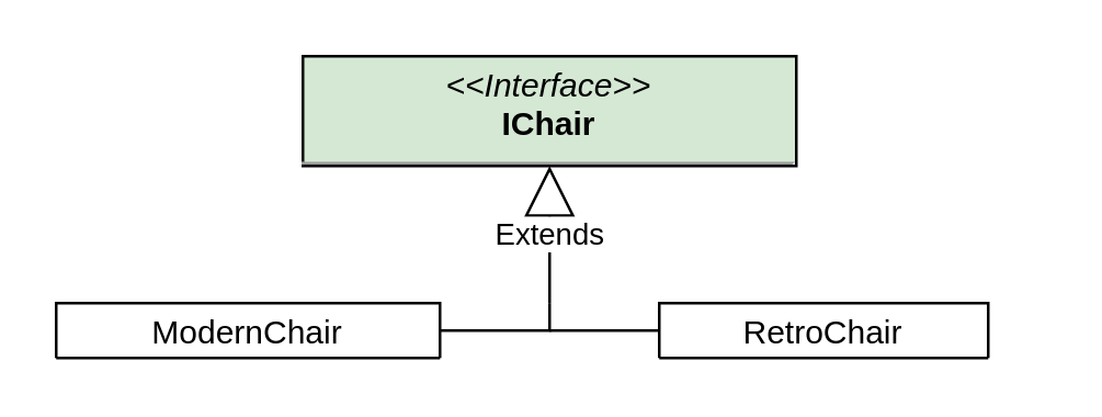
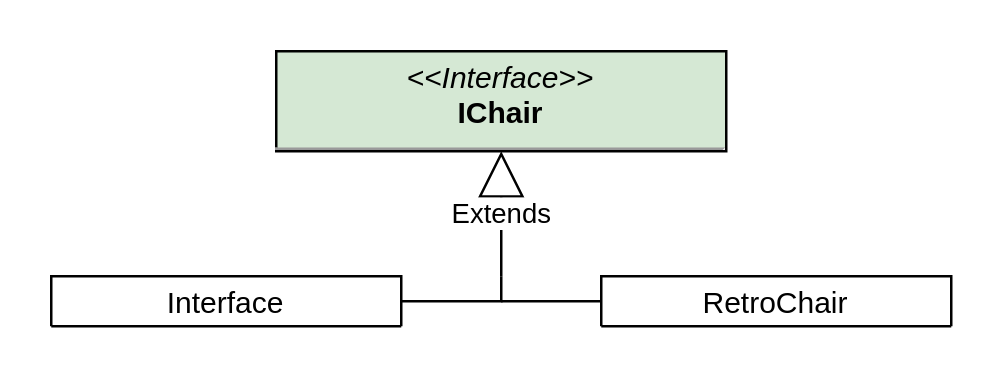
  <mxCell id="0" />
  <mxCell id="1" parent="0" />
  <mxCell id="2" value="&lt;p style=&quot;margin:0px;margin-top:4px;text-align:center;&quot;&gt;&lt;i&gt;&amp;lt;&amp;lt;Interface&amp;gt;&amp;gt;&lt;/i&gt;&lt;br&gt;&lt;b&gt;IChair&lt;/b&gt;&lt;/p&gt;&lt;hr size=&quot;1&quot;&gt;&lt;p style=&quot;margin:0px;margin-left:4px;&quot;&gt;&lt;br&gt;&lt;/p&gt;&lt;p style=&quot;margin:0px;margin-left:4px;&quot;&gt;&lt;br&gt;&lt;/p&gt;" style="verticalAlign=top;align=left;overflow=fill;fontSize=12;fontFamily=Helvetica;html=1;fillColor=#d5e8d4;" vertex="1" parent="1"><mxGeometry x="110" y="20" width="180" height="40" as="geometry" /></mxCell>
  <mxCell id="3" style="edgeStyle=orthogonalEdgeStyle;rounded=0;orthogonalLoop=1;jettySize=auto;html=1;strokeColor=default;endSize=0;endArrow=none;endFill=0;" edge="1" parent="1" source="4"><mxGeometry relative="1" as="geometry"><mxPoint x="200" y="110" as="targetPoint" /><Array as="points"><mxPoint x="200" y="120" /></Array></mxGeometry></mxCell>
- <mxCell id="4" value="ModernChair" style="swimlane;fontStyle=0;childLayout=stackLayout;horizontal=1;startSize=26;fillColor=none;horizontalStack=0;resizeParent=1;resizeParentMax=0;resizeLast=0;collapsible=1;marginBottom=0;" vertex="1" parent="1"><mxGeometry x="20" y="110" width="140" height="20" as="geometry" /></mxCell>
- <mxCell id="5" value="RetroChair" style="swimlane;fontStyle=0;childLayout=stackLayout;horizontal=1;startSize=26;fillColor=none;horizontalStack=0;resizeParent=1;resizeParentMax=0;resizeLast=0;collapsible=1;marginBottom=0;" vertex="1" parent="1"><mxGeometry x="240" y="110" width="120" height="20" as="geometry" /></mxCell>
+ <mxCell id="4" value="Interface" style="swimlane;fontStyle=0;childLayout=stackLayout;horizontal=1;startSize=26;fillColor=none;horizontalStack=0;resizeParent=1;resizeParentMax=0;resizeLast=0;collapsible=1;marginBottom=0;" vertex="1" parent="1"><mxGeometry x="20" y="110" width="140" height="20" as="geometry" /></mxCell>
+ <mxCell id="5" value="RetroChair" style="swimlane;fontStyle=0;childLayout=stackLayout;horizontal=1;startSize=26;fillColor=none;horizontalStack=0;resizeParent=1;resizeParentMax=0;resizeLast=0;collapsible=1;marginBottom=0;" vertex="1" parent="1"><mxGeometry x="240" y="110" width="140" height="20" as="geometry" /></mxCell>
  <mxCell id="6" value="Extends" style="endArrow=block;endSize=16;endFill=0;html=1;rounded=0;entryX=0.5;entryY=1;entryDx=0;entryDy=0;" edge="1" parent="1" target="2"><mxGeometry width="160" relative="1" as="geometry"><mxPoint x="200" y="110" as="sourcePoint" /><mxPoint x="410" y="370" as="targetPoint" /></mxGeometry></mxCell>
  <mxCell id="7" style="edgeStyle=orthogonalEdgeStyle;rounded=0;orthogonalLoop=1;jettySize=auto;html=1;strokeColor=default;endSize=0;endArrow=none;endFill=0;entryX=0;entryY=0.5;entryDx=0;entryDy=0;" edge="1" parent="1" target="5"><mxGeometry relative="1" as="geometry"><mxPoint x="220" y="120" as="targetPoint" /><mxPoint x="200" y="120" as="sourcePoint" /><Array as="points"><mxPoint x="210" y="120" /><mxPoint x="210" y="120" /></Array></mxGeometry></mxCell>
